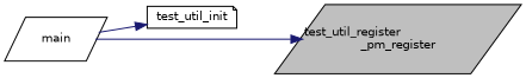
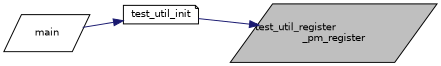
  digraph {
    rankdir=RL
    node [color=black fillcolor=white fontname=Helvetica fontsize=10 shape=parallelogram style=filled]
    edge [color=midnightblue dir=back fontname=Helvetica fontsize=10 labelfontname=Helvetica labelfontsize=10 style=solid]
    n1 [fillcolor=grey75 fontcolor=black height=0.2 label="test_util_register\l_pm_register" width=0.4]
    n2 [height=0.2 label=test_util_init shape=note width=0.4]
    n3 [height=0.2 label=main width=0.4]
-   n1 -> n3
+   n1 -> n2
    n2 -> n3
  }
